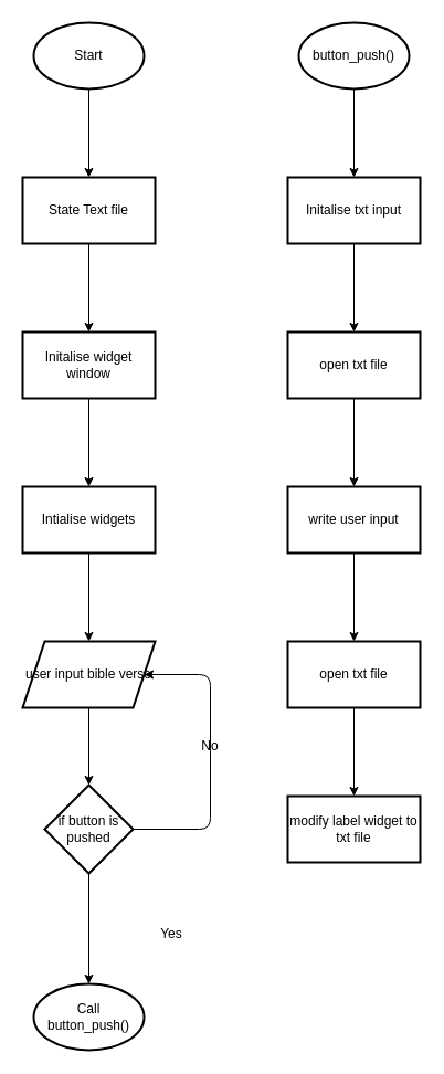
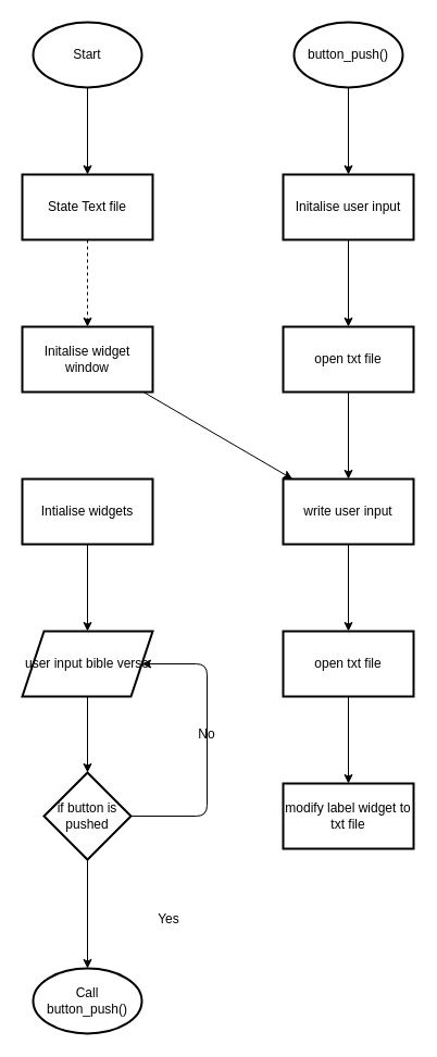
  <mxCell id="0" />
  <mxCell id="1" parent="0" />
  <mxCell id="2" value="" style="edgeStyle=none;html=1;" parent="1" source="3" target="5" edge="1"><mxGeometry relative="1" as="geometry" /></mxCell>
  <mxCell id="3" value="Start" style="strokeWidth=2;html=1;shape=mxgraph.flowchart.start_1;whiteSpace=wrap;" parent="1" vertex="1"><mxGeometry x="30" y="20" width="100" height="60" as="geometry" /></mxCell>
- <mxCell id="4" value="" style="edgeStyle=none;html=1;" parent="1" source="5" target="7" edge="1"><mxGeometry relative="1" as="geometry" /></mxCell>
+ <mxCell id="4" value="" style="edgeStyle=none;html=1;dashed=1;" parent="1" source="5" target="7" edge="1"><mxGeometry relative="1" as="geometry" /></mxCell>
  <mxCell id="5" value="State Text file" style="whiteSpace=wrap;html=1;strokeWidth=2;" parent="1" vertex="1"><mxGeometry x="20" y="160" width="120" height="60" as="geometry" /></mxCell>
- <mxCell id="6" value="" style="edgeStyle=none;html=1;" parent="1" source="7" target="9" edge="1"><mxGeometry relative="1" as="geometry" /></mxCell>
+ <mxCell id="6" value="" style="edgeStyle=none;html=1;" parent="1" source="7" target="22" edge="1"><mxGeometry relative="1" as="geometry" /></mxCell>
  <mxCell id="7" value="Initalise widget window" style="whiteSpace=wrap;html=1;strokeWidth=2;" parent="1" vertex="1"><mxGeometry x="20" y="300" width="120" height="60" as="geometry" /></mxCell>
  <mxCell id="8" value="" style="edgeStyle=none;html=1;" parent="1" source="9" target="16" edge="1"><mxGeometry relative="1" as="geometry" /></mxCell>
  <mxCell id="9" value="Intialise widgets" style="whiteSpace=wrap;html=1;strokeWidth=2;" parent="1" vertex="1"><mxGeometry x="20" y="440" width="120" height="60" as="geometry" /></mxCell>
  <mxCell id="10" value="" style="edgeStyle=none;html=1;" parent="1" target="18" edge="1"><mxGeometry relative="1" as="geometry"><mxPoint x="80" y="640" as="sourcePoint" /></mxGeometry></mxCell>
  <mxCell id="11" value="Yes" style="text;html=1;align=center;verticalAlign=middle;whiteSpace=wrap;rounded=0;" parent="1" vertex="1"><mxGeometry x="125" y="830" width="60" height="30" as="geometry" /></mxCell>
  <mxCell id="12" value="" style="edgeStyle=none;html=1;" parent="1" source="13" target="15" edge="1"><mxGeometry relative="1" as="geometry" /></mxCell>
  <mxCell id="13" value="button_push()" style="strokeWidth=2;html=1;shape=mxgraph.flowchart.start_1;whiteSpace=wrap;" parent="1" vertex="1"><mxGeometry x="270" y="20" width="100" height="60" as="geometry" /></mxCell>
  <mxCell id="14" value="" style="edgeStyle=none;html=1;" parent="1" source="15" target="20" edge="1"><mxGeometry relative="1" as="geometry" /></mxCell>
- <mxCell id="15" value="Initalise txt input" style="whiteSpace=wrap;html=1;strokeWidth=2;" parent="1" vertex="1"><mxGeometry x="260" y="160" width="120" height="60" as="geometry" /></mxCell>
+ <mxCell id="15" value="Initalise user input" style="whiteSpace=wrap;html=1;strokeWidth=2;" parent="1" vertex="1"><mxGeometry x="260" y="160" width="120" height="60" as="geometry" /></mxCell>
  <mxCell id="16" value="user input bible verse" style="shape=parallelogram;perimeter=parallelogramPerimeter;whiteSpace=wrap;html=1;fixedSize=1;strokeWidth=2;" parent="1" vertex="1"><mxGeometry x="20" y="580" width="120" height="60" as="geometry" /></mxCell>
  <mxCell id="17" style="edgeStyle=none;html=1;entryX=1;entryY=0.5;entryDx=0;entryDy=0;" edge="1" parent="1" source="18" target="16"><mxGeometry relative="1" as="geometry"><Array as="points"><mxPoint x="190" y="750" /><mxPoint x="190" y="610" /></Array></mxGeometry></mxCell>
  <mxCell id="18" value="if button is pushed" style="rhombus;whiteSpace=wrap;html=1;strokeWidth=2;" parent="1" vertex="1"><mxGeometry x="40" y="710" width="80" height="80" as="geometry" /></mxCell>
  <mxCell id="19" value="" style="edgeStyle=none;html=1;" parent="1" source="20" target="22" edge="1"><mxGeometry relative="1" as="geometry" /></mxCell>
  <mxCell id="20" value="open txt file" style="whiteSpace=wrap;html=1;strokeWidth=2;" parent="1" vertex="1"><mxGeometry x="260" y="300" width="120" height="60" as="geometry" /></mxCell>
  <mxCell id="21" value="" style="edgeStyle=none;html=1;" parent="1" source="22" target="24" edge="1"><mxGeometry relative="1" as="geometry" /></mxCell>
  <mxCell id="22" value="write user input" style="whiteSpace=wrap;html=1;strokeWidth=2;" parent="1" vertex="1"><mxGeometry x="260" y="440" width="120" height="60" as="geometry" /></mxCell>
  <mxCell id="23" value="" style="edgeStyle=none;html=1;" parent="1" source="24" target="25" edge="1"><mxGeometry relative="1" as="geometry" /></mxCell>
  <mxCell id="24" value="open txt file" style="whiteSpace=wrap;html=1;strokeWidth=2;" parent="1" vertex="1"><mxGeometry x="260" y="580" width="120" height="60" as="geometry" /></mxCell>
  <mxCell id="25" value="modify label widget to txt file" style="whiteSpace=wrap;html=1;strokeWidth=2;" parent="1" vertex="1"><mxGeometry x="260" y="720" width="120" height="60" as="geometry" /></mxCell>
  <mxCell id="26" value="Call button_push()" style="strokeWidth=2;html=1;shape=mxgraph.flowchart.start_1;whiteSpace=wrap;" vertex="1" parent="1"><mxGeometry x="30" y="890" width="100" height="60" as="geometry" /></mxCell>
  <mxCell id="27" value="No" style="text;html=1;align=center;verticalAlign=middle;whiteSpace=wrap;rounded=0;" vertex="1" parent="1"><mxGeometry x="160" y="660" width="60" height="30" as="geometry" /></mxCell>
  <mxCell id="28" style="edgeStyle=none;html=1;entryX=0.5;entryY=0;entryDx=0;entryDy=0;entryPerimeter=0;" edge="1" parent="1" source="18" target="26"><mxGeometry relative="1" as="geometry" /></mxCell>
